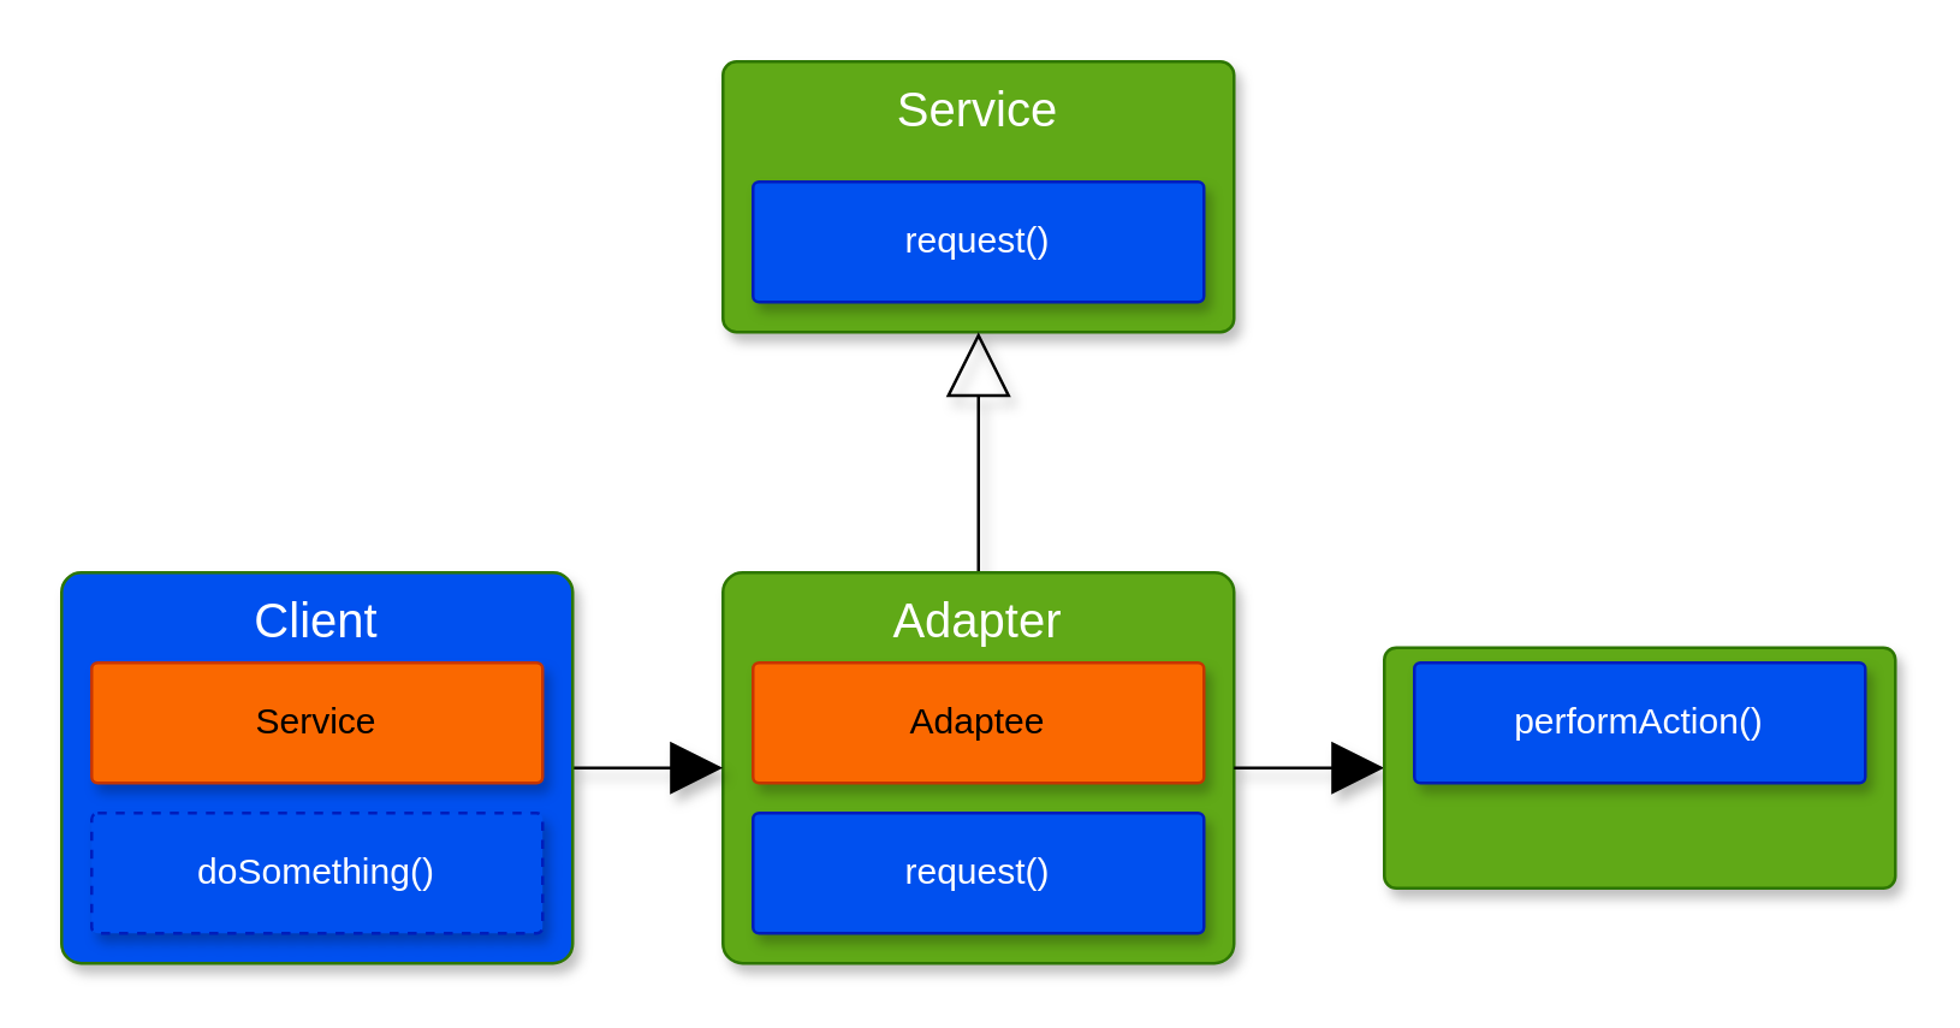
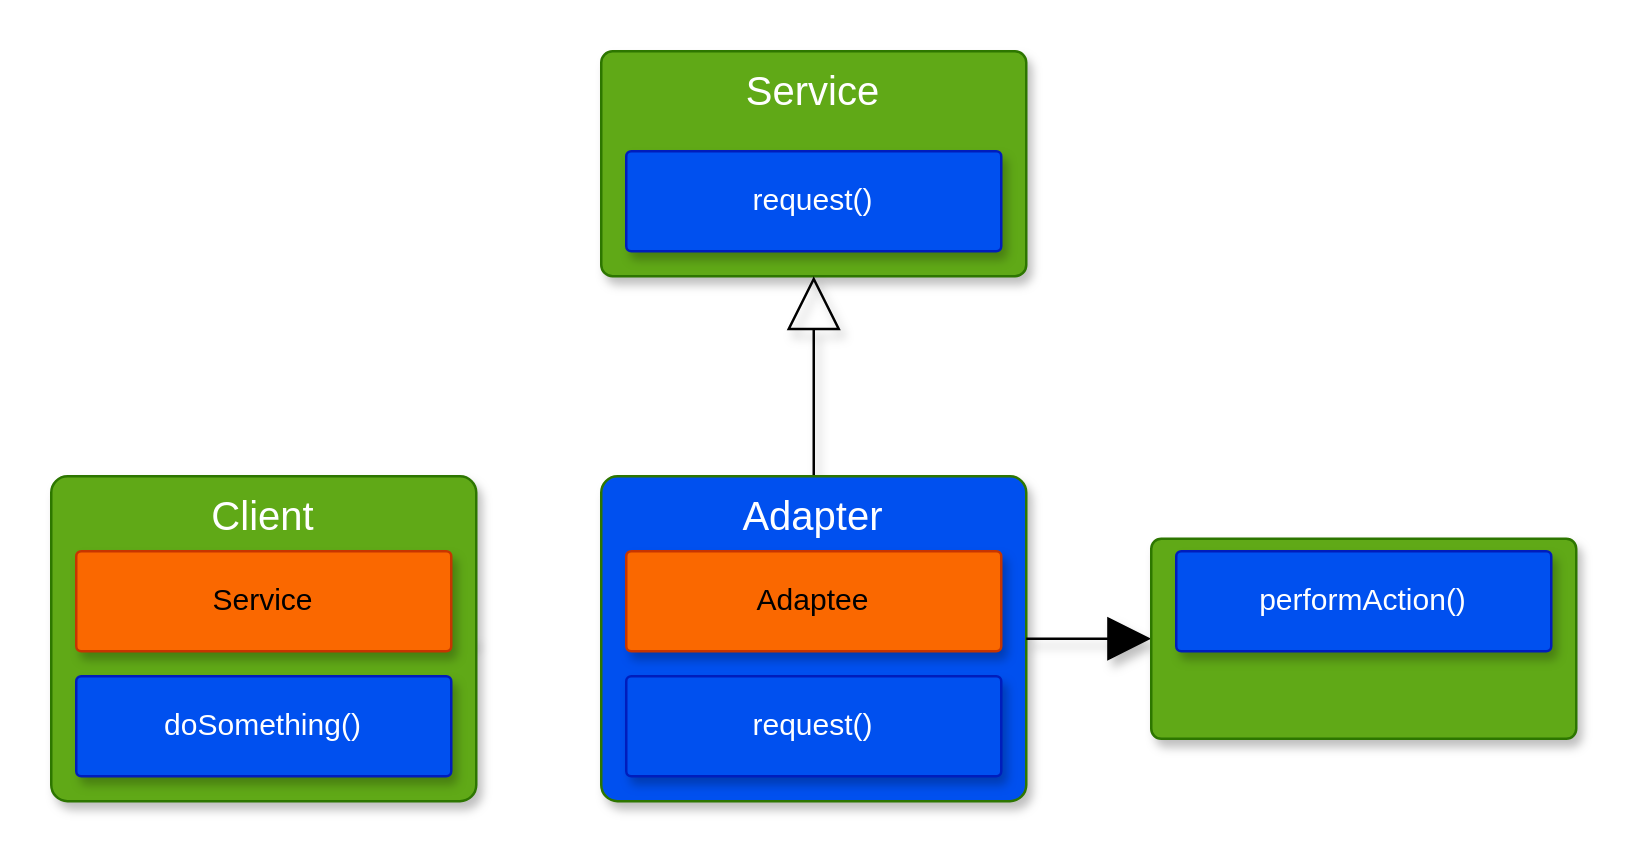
  <mxCell id="0" />
  <mxCell id="1" parent="0" />
  <mxCell id="2" value="&lt;font style=&quot;font-size: 16px&quot;&gt;Service&lt;/font&gt;" style="rounded=1;whiteSpace=wrap;html=1;arcSize=5;verticalAlign=top;fillColor=#60a917;strokeColor=#2D7600;fontColor=#ffffff;shadow=1;" vertex="1" parent="1"><mxGeometry x="240" width="170" height="90" as="geometry" y="20" /></mxCell>
  <mxCell id="3" value="request()" style="rounded=1;whiteSpace=wrap;html=1;arcSize=5;fillColor=#0050ef;strokeColor=#001DBC;fontColor=#ffffff;shadow=1;" vertex="1" parent="1"><mxGeometry x="250" y="60" width="150" height="40" as="geometry" /></mxCell>
  <mxCell id="4" style="edgeStyle=none;html=1;exitX=0.5;exitY=0;exitDx=0;exitDy=0;entryX=0.5;entryY=1;entryDx=0;entryDy=0;endArrow=block;endFill=0;endSize=19;shadow=1;" edge="1" parent="1" source="5" target="2"><mxGeometry relative="1" as="geometry" /></mxCell>
- <mxCell id="5" value="&lt;font style=&quot;font-size: 16px&quot;&gt;Adapter&lt;/font&gt;" style="rounded=1;whiteSpace=wrap;html=1;arcSize=5;verticalAlign=top;fillColor=#60a917;strokeColor=#2D7600;fontColor=#ffffff;shadow=1;" vertex="1" parent="1"><mxGeometry x="240" y="190" width="170" height="130" as="geometry" /></mxCell>
+ <mxCell id="5" value="&lt;font style=&quot;font-size: 16px&quot;&gt;Adapter&lt;/font&gt;" style="rounded=1;whiteSpace=wrap;html=1;arcSize=5;verticalAlign=top;fillColor=#0050ef;strokeColor=#2D7600;fontColor=#ffffff;shadow=1;" vertex="1" parent="1"><mxGeometry x="240" y="190" width="170" height="130" as="geometry" /></mxCell>
  <mxCell id="6" value="request()" style="rounded=1;whiteSpace=wrap;html=1;arcSize=5;fillColor=#0050ef;strokeColor=#001DBC;fontColor=#ffffff;shadow=1;" vertex="1" parent="1"><mxGeometry x="250" y="270" width="150" height="40" as="geometry" /></mxCell>
  <mxCell id="7" value="Adaptee" style="rounded=1;whiteSpace=wrap;html=1;arcSize=5;fillColor=#fa6800;strokeColor=#C73500;fontColor=#000000;shadow=1;" vertex="1" parent="1"><mxGeometry x="250" y="220" width="150" height="40" as="geometry" /></mxCell>
  <mxCell id="8" style="edgeStyle=none;html=1;entryX=0;entryY=0.5;entryDx=0;entryDy=0;endArrow=block;endFill=1;endSize=15;shadow=1;exitX=1;exitY=0.5;exitDx=0;exitDy=0;" edge="1" parent="1" source="5" target="9"><mxGeometry relative="1" as="geometry"><mxPoint x="430" y="300" as="sourcePoint" /><mxPoint x="410" y="230" as="targetPoint" /></mxGeometry></mxCell>
  <mxCell id="9" value="&lt;font style=&quot;font-size: 16px&quot;&gt;Adaptee&lt;/font&gt;" style="rounded=1;whiteSpace=wrap;html=1;arcSize=5;verticalAlign=top;fillColor=#60a917;strokeColor=#2D7600;fontColor=#ffffff;shadow=1;" vertex="1" parent="1"><mxGeometry x="460" y="215" width="170" height="80" as="geometry" /></mxCell>
  <mxCell id="10" value="performAction()" style="rounded=1;whiteSpace=wrap;html=1;arcSize=5;fillColor=#0050ef;strokeColor=#001DBC;fontColor=#ffffff;shadow=1;" vertex="1" parent="1"><mxGeometry x="470" y="220" width="150" height="40" as="geometry" /></mxCell>
- <mxCell id="11" style="edgeStyle=none;html=1;exitX=1;exitY=0.5;exitDx=0;exitDy=0;entryX=0;entryY=0.5;entryDx=0;entryDy=0;endArrow=block;endFill=1;endSize=15;shadow=1;" edge="1" parent="1" source="12" target="5"><mxGeometry relative="1" as="geometry" /></mxCell>
- <mxCell id="12" value="&lt;font style=&quot;font-size: 16px&quot;&gt;Client&lt;/font&gt;" style="rounded=1;whiteSpace=wrap;html=1;arcSize=5;verticalAlign=top;fillColor=#0050ef;strokeColor=#2D7600;fontColor=#ffffff;shadow=1;" vertex="1" parent="1"><mxGeometry y="190" width="170" height="130" as="geometry" x="20" /></mxCell>
+ <mxCell id="11" style="edgeStyle=none;html=1;exitX=1;exitY=0.5;exitDx=0;exitDy=0;endArrow=block;endFill=1;endSize=15;shadow=1;" edge="1" parent="1" source="12" target="14"><mxGeometry relative="1" as="geometry" /></mxCell>
+ <mxCell id="12" value="&lt;font style=&quot;font-size: 16px&quot;&gt;Client&lt;/font&gt;" style="rounded=1;whiteSpace=wrap;html=1;arcSize=5;verticalAlign=top;fillColor=#60a917;strokeColor=#2D7600;fontColor=#ffffff;shadow=1;" vertex="1" parent="1"><mxGeometry y="190" width="170" height="130" as="geometry" x="20" /></mxCell>
  <mxCell id="13" value="Service" style="rounded=1;whiteSpace=wrap;html=1;arcSize=5;fillColor=#fa6800;strokeColor=#C73500;fontColor=#000000;shadow=1;" vertex="1" parent="1"><mxGeometry x="30" y="220" width="150" height="40" as="geometry" /></mxCell>
- <mxCell id="14" value="doSomething()" style="rounded=1;whiteSpace=wrap;html=1;arcSize=5;fillColor=#0050ef;strokeColor=#001DBC;fontColor=#ffffff;shadow=1;dashed=1;" vertex="1" parent="1"><mxGeometry x="30" y="270" width="150" height="40" as="geometry" /></mxCell>
+ <mxCell id="14" value="doSomething()" style="rounded=1;whiteSpace=wrap;html=1;arcSize=5;fillColor=#0050ef;strokeColor=#001DBC;fontColor=#ffffff;shadow=1;" vertex="1" parent="1"><mxGeometry x="30" y="270" width="150" height="40" as="geometry" /></mxCell>
